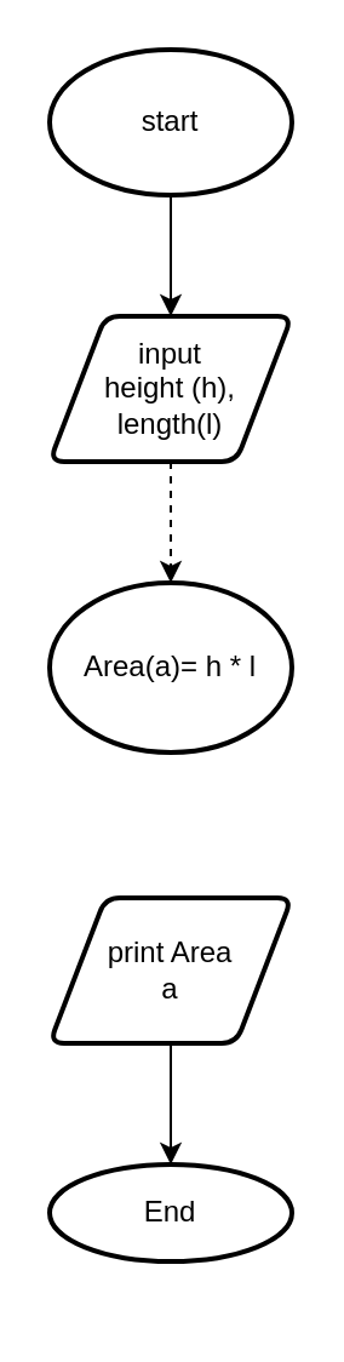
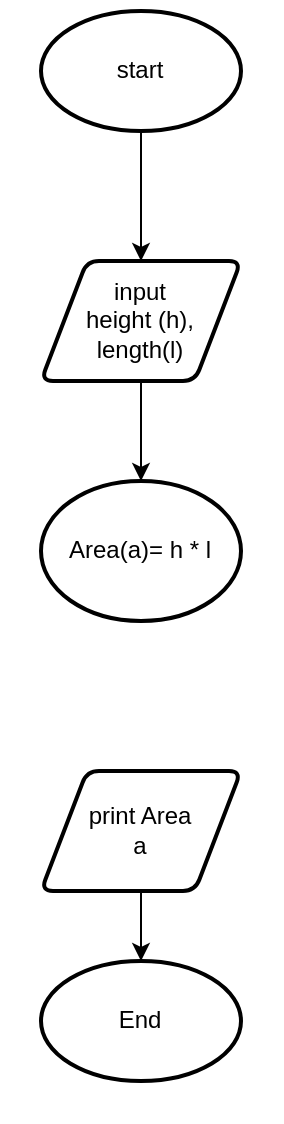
  <mxCell id="0" />
  <mxCell id="1" parent="0" />
  <mxCell id="2" value="" style="edgeStyle=orthogonalEdgeStyle;rounded=0;orthogonalLoop=1;jettySize=auto;html=1;" edge="1" parent="1" source="3" target="5"><mxGeometry relative="1" as="geometry" /></mxCell>
- <mxCell id="3" value="start" style="strokeWidth=2;html=1;shape=mxgraph.flowchart.start_1;whiteSpace=wrap;" vertex="1" parent="1"><mxGeometry x="20" y="20" width="100" height="60" as="geometry" /></mxCell>
- <mxCell id="4" value="" style="edgeStyle=orthogonalEdgeStyle;rounded=0;orthogonalLoop=1;jettySize=auto;html=1;dashed=1;" edge="1" parent="1" source="5" target="6"><mxGeometry relative="1" as="geometry" /></mxCell>
+ <mxCell id="3" value="start" style="strokeWidth=2;html=1;shape=mxgraph.flowchart.start_1;whiteSpace=wrap;" vertex="1" parent="1"><mxGeometry x="20" y="5" width="100" height="60" as="geometry" /></mxCell>
+ <mxCell id="4" value="" style="edgeStyle=orthogonalEdgeStyle;rounded=0;orthogonalLoop=1;jettySize=auto;html=1;" edge="1" parent="1" source="5" target="6"><mxGeometry relative="1" as="geometry" /></mxCell>
  <mxCell id="5" value="input&lt;br&gt;height (h),&lt;br&gt;length(l)" style="shape=parallelogram;html=1;strokeWidth=2;perimeter=parallelogramPerimeter;whiteSpace=wrap;rounded=1;arcSize=12;size=0.23;" vertex="1" parent="1"><mxGeometry x="20" y="130" width="100" height="60" as="geometry" /></mxCell>
  <mxCell id="6" value="Area(a)= h * l" style="ellipse;whiteSpace=wrap;html=1;absoluteArcSize=1;arcSize=14;strokeWidth=2;" vertex="1" parent="1"><mxGeometry x="20" y="240" width="100" height="70" as="geometry" /></mxCell>
  <mxCell id="7" value="" style="edgeStyle=orthogonalEdgeStyle;rounded=0;orthogonalLoop=1;jettySize=auto;html=1;" edge="1" parent="1" source="8" target="9"><mxGeometry relative="1" as="geometry" /></mxCell>
- <mxCell id="8" value="print Area&lt;br&gt;a" style="shape=parallelogram;html=1;strokeWidth=2;perimeter=parallelogramPerimeter;whiteSpace=wrap;rounded=1;arcSize=12;size=0.23;" vertex="1" parent="1"><mxGeometry x="20" y="370" width="100" height="60" as="geometry" /></mxCell>
- <mxCell id="9" value="End" style="strokeWidth=2;html=1;shape=mxgraph.flowchart.start_1;whiteSpace=wrap;" vertex="1" parent="1"><mxGeometry x="20" y="480" width="100" height="40" as="geometry" /></mxCell>
+ <mxCell id="8" value="print Area&lt;br&gt;a" style="shape=parallelogram;html=1;strokeWidth=2;perimeter=parallelogramPerimeter;whiteSpace=wrap;rounded=1;arcSize=12;size=0.23;" vertex="1" parent="1"><mxGeometry x="20" y="385" width="100" height="60" as="geometry" /></mxCell>
+ <mxCell id="9" value="End" style="strokeWidth=2;html=1;shape=mxgraph.flowchart.start_1;whiteSpace=wrap;" vertex="1" parent="1"><mxGeometry x="20" y="480" width="100" height="60" as="geometry" /></mxCell>
